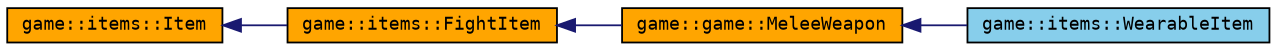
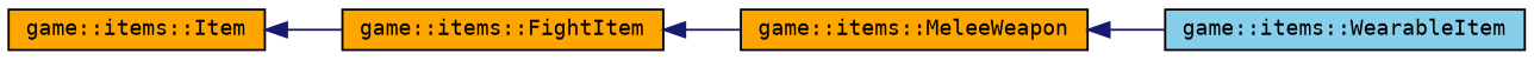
  digraph {
    fontname="DejaVu Sans Mono"
    rankdir=LR
    node [color=black fillcolor=orange fontname="DejaVu Sans Mono" fontsize=10 shape=record style=filled]
    edge [color=midnightblue dir=back fontname="DejaVu Sans Mono" fontsize=10 labelfontname=Helvetica labelfontsize=10 style=solid]
    n1 [height=0.2 label="game::items::Item" width=0.4]
    n2 [height=0.2 label="game::items::FightItem" width=0.4]
-   n3 [height=0.2 label="game::game::MeleeWeapon" width=0.4]
+   n3 [height=0.2 label="game::items::MeleeWeapon" width=0.4]
    n4 [fillcolor=skyblue height=0.2 label="game::items::WearableItem" width=0.4]
    n1 -> n2
    n2 -> n3
    n3 -> n4
  }
